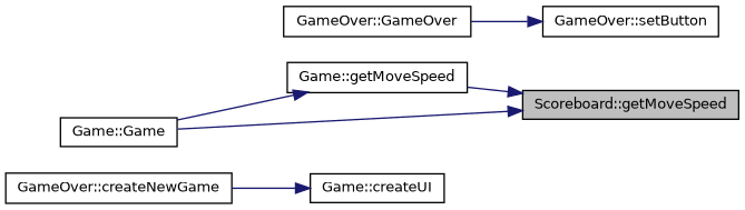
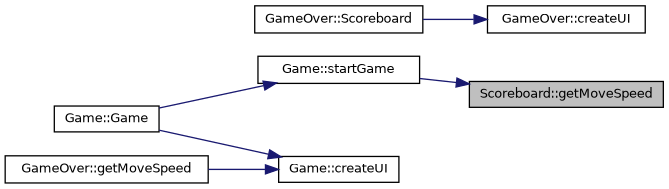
  digraph {
    rankdir=RL
    node [color=black fillcolor=white fontname=Helvetica fontsize=10 shape=record style=filled]
    edge [color=midnightblue dir=back fontname=Helvetica fontsize=10 labelfontname=Helvetica labelfontsize=10 style=solid]
    n1 [fillcolor=grey75 fontcolor=black height=0.2 label="Scoreboard::getMoveSpeed" width=0.4]
-   n2 [height=0.2 label="Game::getMoveSpeed" width=0.4]
+   n2 [height=0.2 label="Game::startGame" width=0.4]
    n3 [height=0.2 label="Game::Game" width=0.4]
    n4 [height=0.2 label="Game::createUI" width=0.4]
-   n5 [height=0.2 label="GameOver::createNewGame" width=0.4]
-   n6 [height=0.2 label="GameOver::setButton" width=0.4]
-   n7 [height=0.2 label="GameOver::GameOver" width=0.4]
+   n5 [height=0.2 label="GameOver::getMoveSpeed" width=0.4]
+   n6 [height=0.2 label="GameOver::createUI" width=0.4]
+   n7 [height=0.2 label="GameOver::Scoreboard" width=0.4]
    n1 -> n2
    n2 -> n3
-   n1 -> n3
+   n4 -> n3
    n4 -> n5
    n6 -> n7
  }
